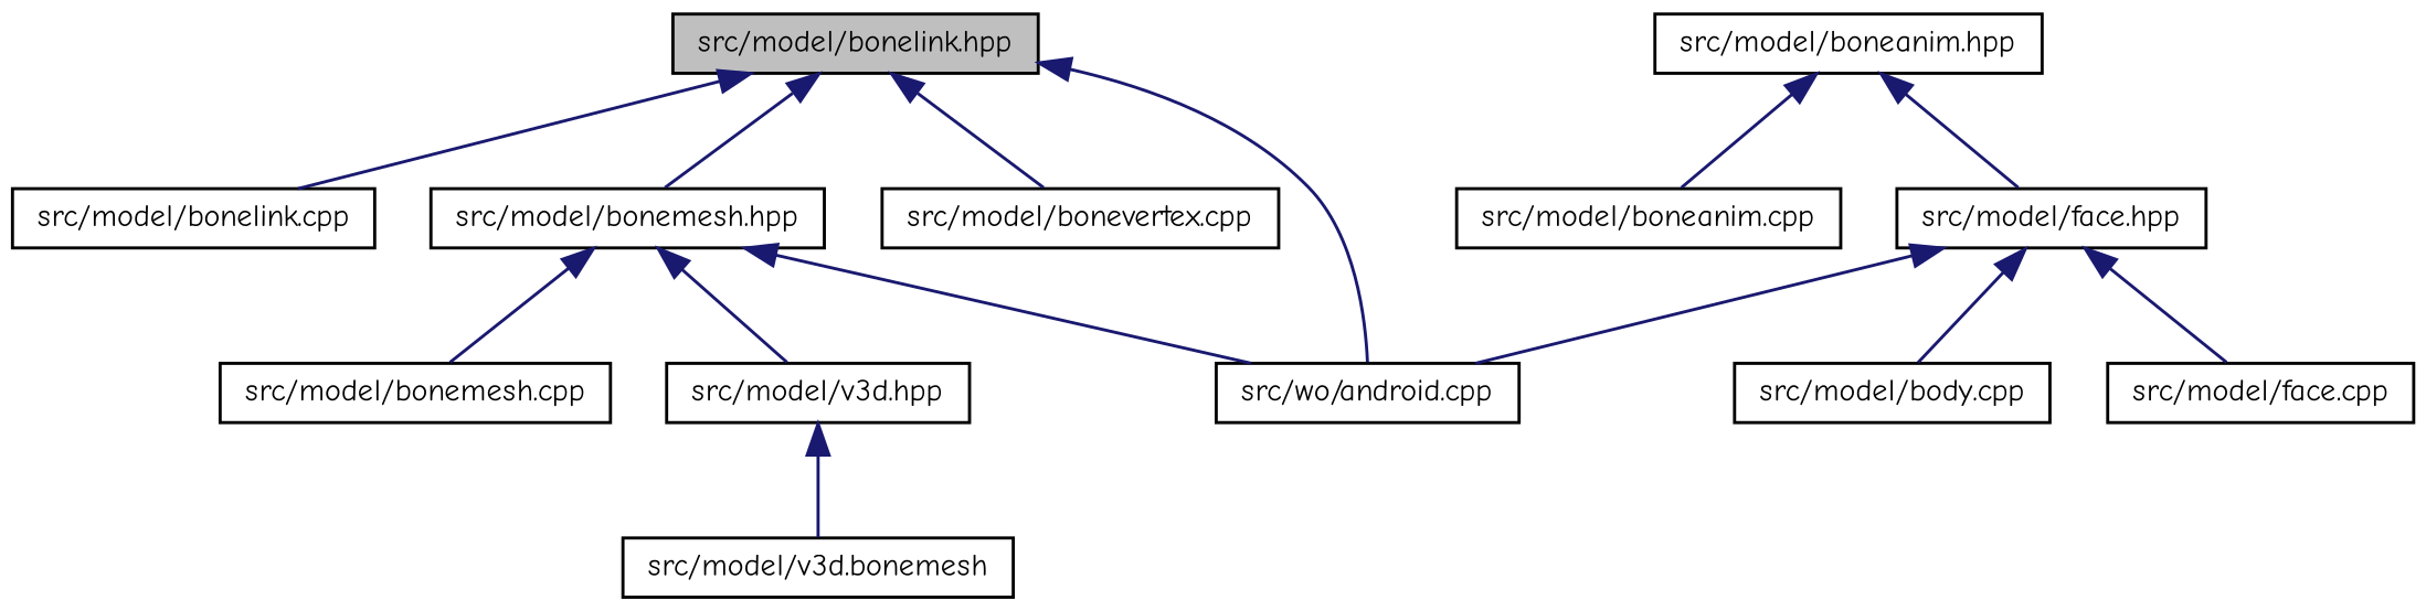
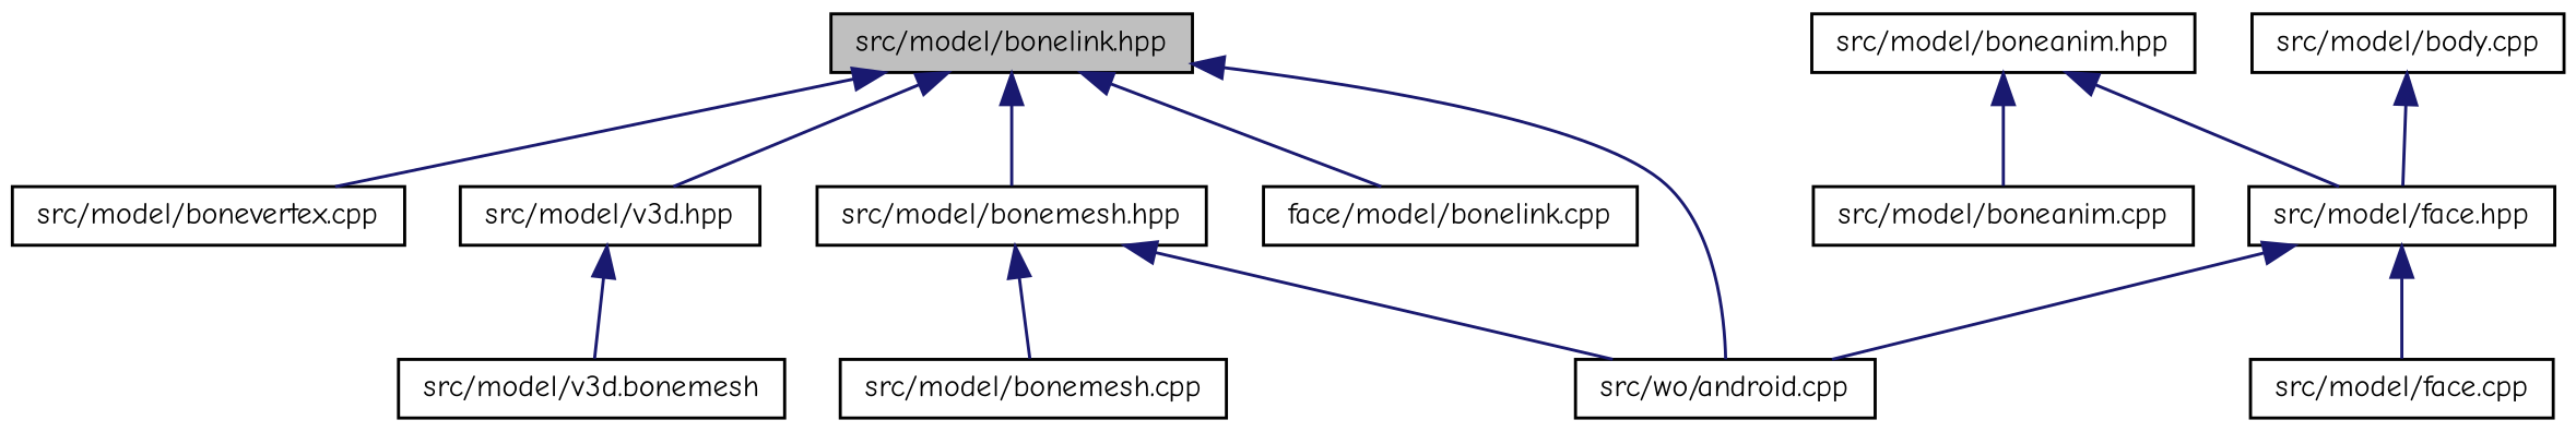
  digraph {
    fontname="Comic Neue"
    node [color=black fontname="Comic Neue" fontsize=10 shape=record]
    edge [color=midnightblue dir=back fontname="Comic Neue" fontsize=10 labelfontname=FreeSans labelfontsize=10 style=solid]
    n1 [fillcolor=grey75 fontcolor=black height=0.2 label="src/model/bonelink.hpp" style=filled width=0.4]
-   n2 [height=0.2 label="src/model/bonelink.cpp" width=0.4]
+   n2 [height=0.2 label="face/model/bonelink.cpp" width=0.4]
    n3 [height=0.2 label="src/model/bonemesh.hpp" width=0.4]
    n4 [height=0.2 label="src/model/bonevertex.cpp" width=0.4]
    n5 [height=0.2 label="src/wo/android.cpp" width=0.4]
    n6 [height=0.2 label="src/model/boneanim.hpp" width=0.4]
    n7 [height=0.2 label="src/model/boneanim.cpp" width=0.4]
    n8 [height=0.2 label="src/model/face.hpp" width=0.4]
    n9 [height=0.2 label="src/model/bonemesh.cpp" width=0.4]
    n10 [height=0.2 label="src/model/v3d.hpp" width=0.4]
    n11 [height=0.2 label="src/model/body.cpp" width=0.4]
    n12 [height=0.2 label="src/model/face.cpp" width=0.4]
    n13 [height=0.2 label="src/model/v3d.bonemesh" width=0.4]
    n1 -> n2
    n1 -> n3
    n1 -> n4
    n1 -> n5
    n3 -> n5
    n3 -> n9
-   n3 -> n10
+   n1 -> n10
    n6 -> n7
    n6 -> n8
    n8 -> n5
-   n8 -> n11
+   n11 -> n8
    n8 -> n12
    n10 -> n13
  }
